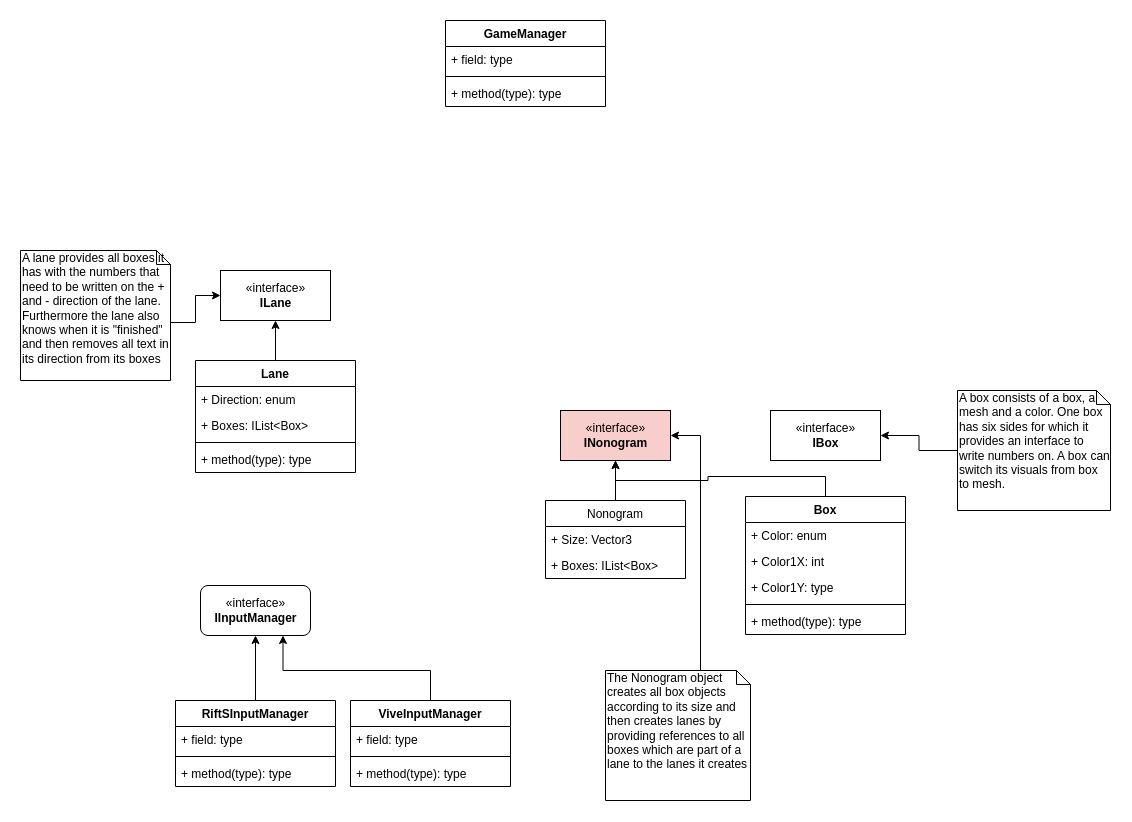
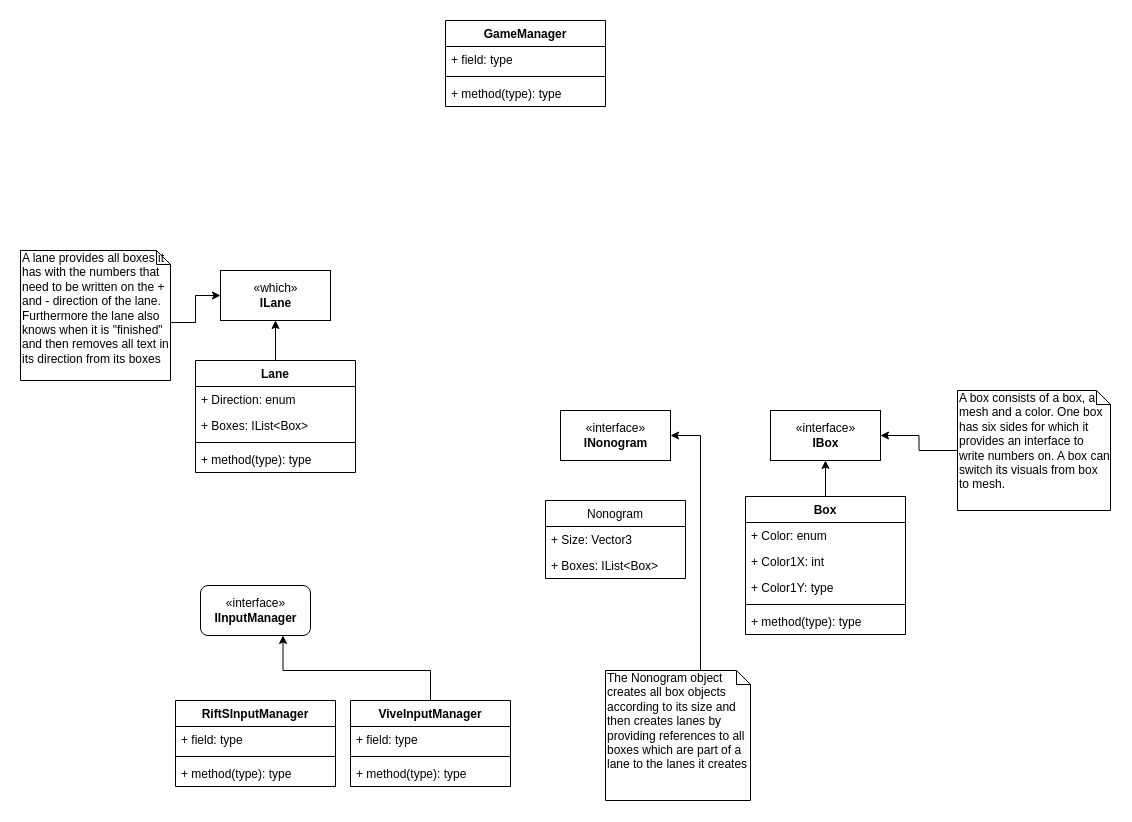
  <mxCell id="0" />
  <mxCell id="1" parent="0" />
  <mxCell id="2" value="«interface»&lt;br&gt;&lt;b&gt;IInputManager&lt;/b&gt;" style="html=1;rounded=1;" vertex="1" parent="1"><mxGeometry x="200" y="585" width="110" height="50" as="geometry" /></mxCell>
- <mxCell id="3" style="edgeStyle=orthogonalEdgeStyle;rounded=0;orthogonalLoop=1;jettySize=auto;html=1;entryX=0.5;entryY=1;entryDx=0;entryDy=0;" edge="1" parent="1" source="4" target="2"><mxGeometry relative="1" as="geometry" /></mxCell>
  <mxCell id="4" value="RiftSInputManager" style="swimlane;fontStyle=1;align=center;verticalAlign=top;childLayout=stackLayout;horizontal=1;startSize=26;horizontalStack=0;resizeParent=1;resizeParentMax=0;resizeLast=0;collapsible=1;marginBottom=0;" vertex="1" parent="1"><mxGeometry x="175" y="700" width="160" height="86" as="geometry" /></mxCell>
  <mxCell id="5" value="+ field: type" style="text;strokeColor=none;fillColor=none;align=left;verticalAlign=top;spacingLeft=4;spacingRight=4;overflow=hidden;rotatable=0;points=[[0,0.5],[1,0.5]];portConstraint=eastwest;" vertex="1" parent="4"><mxGeometry y="26" width="160" height="26" as="geometry" /></mxCell>
  <mxCell id="6" value="" style="line;strokeWidth=1;fillColor=none;align=left;verticalAlign=middle;spacingTop=-1;spacingLeft=3;spacingRight=3;rotatable=0;labelPosition=right;points=[];portConstraint=eastwest;" vertex="1" parent="4"><mxGeometry y="52" width="160" height="8" as="geometry" /></mxCell>
  <mxCell id="7" value="+ method(type): type" style="text;strokeColor=none;fillColor=none;align=left;verticalAlign=top;spacingLeft=4;spacingRight=4;overflow=hidden;rotatable=0;points=[[0,0.5],[1,0.5]];portConstraint=eastwest;" vertex="1" parent="4"><mxGeometry y="60" width="160" height="26" as="geometry" /></mxCell>
  <mxCell id="8" style="edgeStyle=orthogonalEdgeStyle;rounded=0;orthogonalLoop=1;jettySize=auto;html=1;entryX=0.75;entryY=1;entryDx=0;entryDy=0;" edge="1" parent="1" source="9" target="2"><mxGeometry relative="1" as="geometry"><Array as="points"><mxPoint x="430" y="670" /><mxPoint x="283" y="670" /></Array></mxGeometry></mxCell>
  <mxCell id="9" value="ViveInputManager" style="swimlane;fontStyle=1;align=center;verticalAlign=top;childLayout=stackLayout;horizontal=1;startSize=26;horizontalStack=0;resizeParent=1;resizeParentMax=0;resizeLast=0;collapsible=1;marginBottom=0;" vertex="1" parent="1"><mxGeometry x="350" y="700" width="160" height="86" as="geometry" /></mxCell>
  <mxCell id="10" value="+ field: type" style="text;strokeColor=none;fillColor=none;align=left;verticalAlign=top;spacingLeft=4;spacingRight=4;overflow=hidden;rotatable=0;points=[[0,0.5],[1,0.5]];portConstraint=eastwest;" vertex="1" parent="9"><mxGeometry y="26" width="160" height="26" as="geometry" /></mxCell>
  <mxCell id="11" value="" style="line;strokeWidth=1;fillColor=none;align=left;verticalAlign=middle;spacingTop=-1;spacingLeft=3;spacingRight=3;rotatable=0;labelPosition=right;points=[];portConstraint=eastwest;" vertex="1" parent="9"><mxGeometry y="52" width="160" height="8" as="geometry" /></mxCell>
  <mxCell id="12" value="+ method(type): type" style="text;strokeColor=none;fillColor=none;align=left;verticalAlign=top;spacingLeft=4;spacingRight=4;overflow=hidden;rotatable=0;points=[[0,0.5],[1,0.5]];portConstraint=eastwest;" vertex="1" parent="9"><mxGeometry y="60" width="160" height="26" as="geometry" /></mxCell>
  <mxCell id="13" value="GameManager" style="swimlane;fontStyle=1;align=center;verticalAlign=top;childLayout=stackLayout;horizontal=1;startSize=26;horizontalStack=0;resizeParent=1;resizeParentMax=0;resizeLast=0;collapsible=1;marginBottom=0;" vertex="1" parent="1"><mxGeometry x="445" y="20" width="160" height="86" as="geometry" /></mxCell>
  <mxCell id="14" value="+ field: type" style="text;strokeColor=none;fillColor=none;align=left;verticalAlign=top;spacingLeft=4;spacingRight=4;overflow=hidden;rotatable=0;points=[[0,0.5],[1,0.5]];portConstraint=eastwest;" vertex="1" parent="13"><mxGeometry y="26" width="160" height="26" as="geometry" /></mxCell>
  <mxCell id="15" value="" style="line;strokeWidth=1;fillColor=none;align=left;verticalAlign=middle;spacingTop=-1;spacingLeft=3;spacingRight=3;rotatable=0;labelPosition=right;points=[];portConstraint=eastwest;" vertex="1" parent="13"><mxGeometry y="52" width="160" height="8" as="geometry" /></mxCell>
  <mxCell id="16" value="+ method(type): type" style="text;strokeColor=none;fillColor=none;align=left;verticalAlign=top;spacingLeft=4;spacingRight=4;overflow=hidden;rotatable=0;points=[[0,0.5],[1,0.5]];portConstraint=eastwest;" vertex="1" parent="13"><mxGeometry y="60" width="160" height="26" as="geometry" /></mxCell>
- <mxCell id="17" value="«interface»&lt;br&gt;&lt;b&gt;INonogram&lt;/b&gt;" style="html=1;fillColor=#f8cecc;" vertex="1" parent="1"><mxGeometry x="560" y="410" width="110" height="50" as="geometry" /></mxCell>
- <mxCell id="18" style="edgeStyle=orthogonalEdgeStyle;rounded=0;orthogonalLoop=1;jettySize=auto;html=1;exitX=0.5;exitY=0;exitDx=0;exitDy=0;entryX=0.5;entryY=1;entryDx=0;entryDy=0;" edge="1" parent="1" source="19" target="17"><mxGeometry relative="1" as="geometry" /></mxCell>
+ <mxCell id="17" value="«interface»&lt;br&gt;&lt;b&gt;INonogram&lt;/b&gt;" style="html=1;" vertex="1" parent="1"><mxGeometry x="560" y="410" width="110" height="50" as="geometry" /></mxCell>
  <mxCell id="19" value="Nonogram" style="swimlane;fontStyle=0;childLayout=stackLayout;horizontal=1;startSize=26;fillColor=none;horizontalStack=0;resizeParent=1;resizeParentMax=0;resizeLast=0;collapsible=1;marginBottom=0;" vertex="1" parent="1"><mxGeometry x="545" y="500" width="140" height="78" as="geometry" /></mxCell>
  <mxCell id="20" value="+ Size: Vector3" style="text;strokeColor=none;fillColor=none;align=left;verticalAlign=top;spacingLeft=4;spacingRight=4;overflow=hidden;rotatable=0;points=[[0,0.5],[1,0.5]];portConstraint=eastwest;" vertex="1" parent="19"><mxGeometry y="26" width="140" height="26" as="geometry" /></mxCell>
  <mxCell id="21" value="+ Boxes: IList&lt;Box&gt;" style="text;strokeColor=none;fillColor=none;align=left;verticalAlign=top;spacingLeft=4;spacingRight=4;overflow=hidden;rotatable=0;points=[[0,0.5],[1,0.5]];portConstraint=eastwest;" vertex="1" parent="19"><mxGeometry y="52" width="140" height="26" as="geometry" /></mxCell>
  <mxCell id="22" value="«interface»&lt;br&gt;&lt;b&gt;IBox&lt;/b&gt;" style="html=1;" vertex="1" parent="1"><mxGeometry x="770" y="410" width="110" height="50" as="geometry" /></mxCell>
- <mxCell id="23" style="edgeStyle=orthogonalEdgeStyle;rounded=0;orthogonalLoop=1;jettySize=auto;html=1;exitX=0.5;exitY=0;exitDx=0;exitDy=0;" edge="1" parent="1" source="24" target="17"><mxGeometry relative="1" as="geometry" /></mxCell>
+ <mxCell id="23" style="edgeStyle=orthogonalEdgeStyle;rounded=0;orthogonalLoop=1;jettySize=auto;html=1;exitX=0.5;exitY=0;exitDx=0;exitDy=0;entryX=0.5;entryY=1;entryDx=0;entryDy=0;" edge="1" parent="1" source="24" target="22"><mxGeometry relative="1" as="geometry" /></mxCell>
  <mxCell id="24" value="Box" style="swimlane;fontStyle=1;align=center;verticalAlign=top;childLayout=stackLayout;horizontal=1;startSize=26;horizontalStack=0;resizeParent=1;resizeParentMax=0;resizeLast=0;collapsible=1;marginBottom=0;" vertex="1" parent="1"><mxGeometry x="745" y="496" width="160" height="138" as="geometry" /></mxCell>
  <mxCell id="25" value="+ Color: enum" style="text;strokeColor=none;fillColor=none;align=left;verticalAlign=top;spacingLeft=4;spacingRight=4;overflow=hidden;rotatable=0;points=[[0,0.5],[1,0.5]];portConstraint=eastwest;" vertex="1" parent="24"><mxGeometry y="26" width="160" height="26" as="geometry" /></mxCell>
  <mxCell id="26" value="+ Color1X: int" style="text;strokeColor=none;fillColor=none;align=left;verticalAlign=top;spacingLeft=4;spacingRight=4;overflow=hidden;rotatable=0;points=[[0,0.5],[1,0.5]];portConstraint=eastwest;" vertex="1" parent="24"><mxGeometry y="52" width="160" height="26" as="geometry" /></mxCell>
  <mxCell id="27" value="+ Color1Y: type" style="text;strokeColor=none;fillColor=none;align=left;verticalAlign=top;spacingLeft=4;spacingRight=4;overflow=hidden;rotatable=0;points=[[0,0.5],[1,0.5]];portConstraint=eastwest;" vertex="1" parent="24"><mxGeometry y="78" width="160" height="26" as="geometry" /></mxCell>
  <mxCell id="28" value="" style="line;strokeWidth=1;fillColor=none;align=left;verticalAlign=middle;spacingTop=-1;spacingLeft=3;spacingRight=3;rotatable=0;labelPosition=right;points=[];portConstraint=eastwest;" vertex="1" parent="24"><mxGeometry y="104" width="160" height="8" as="geometry" /></mxCell>
  <mxCell id="29" value="+ method(type): type" style="text;strokeColor=none;fillColor=none;align=left;verticalAlign=top;spacingLeft=4;spacingRight=4;overflow=hidden;rotatable=0;points=[[0,0.5],[1,0.5]];portConstraint=eastwest;" vertex="1" parent="24"><mxGeometry y="112" width="160" height="26" as="geometry" /></mxCell>
- <mxCell id="30" value="«interface»&lt;br&gt;&lt;b&gt;ILane&lt;/b&gt;" style="html=1;" vertex="1" parent="1"><mxGeometry x="220" y="270" width="110" height="50" as="geometry" /></mxCell>
+ <mxCell id="30" value="«which»&lt;br&gt;&lt;b&gt;ILane&lt;/b&gt;" style="html=1;" vertex="1" parent="1"><mxGeometry x="220" y="270" width="110" height="50" as="geometry" /></mxCell>
  <mxCell id="31" style="edgeStyle=orthogonalEdgeStyle;rounded=0;orthogonalLoop=1;jettySize=auto;html=1;exitX=0.5;exitY=0;exitDx=0;exitDy=0;entryX=0.5;entryY=1;entryDx=0;entryDy=0;" edge="1" parent="1" source="32" target="30"><mxGeometry relative="1" as="geometry" /></mxCell>
  <mxCell id="32" value="Lane" style="swimlane;fontStyle=1;align=center;verticalAlign=top;childLayout=stackLayout;horizontal=1;startSize=26;horizontalStack=0;resizeParent=1;resizeParentMax=0;resizeLast=0;collapsible=1;marginBottom=0;" vertex="1" parent="1"><mxGeometry x="195" y="360" width="160" height="112" as="geometry" /></mxCell>
  <mxCell id="33" value="+ Direction: enum" style="text;strokeColor=none;fillColor=none;align=left;verticalAlign=top;spacingLeft=4;spacingRight=4;overflow=hidden;rotatable=0;points=[[0,0.5],[1,0.5]];portConstraint=eastwest;" vertex="1" parent="32"><mxGeometry y="26" width="160" height="26" as="geometry" /></mxCell>
  <mxCell id="34" value="+ Boxes: IList&lt;Box&gt;" style="text;strokeColor=none;fillColor=none;align=left;verticalAlign=top;spacingLeft=4;spacingRight=4;overflow=hidden;rotatable=0;points=[[0,0.5],[1,0.5]];portConstraint=eastwest;" vertex="1" parent="32"><mxGeometry y="52" width="160" height="26" as="geometry" /></mxCell>
  <mxCell id="35" value="" style="line;strokeWidth=1;fillColor=none;align=left;verticalAlign=middle;spacingTop=-1;spacingLeft=3;spacingRight=3;rotatable=0;labelPosition=right;points=[];portConstraint=eastwest;" vertex="1" parent="32"><mxGeometry y="78" width="160" height="8" as="geometry" /></mxCell>
  <mxCell id="36" value="+ method(type): type" style="text;strokeColor=none;fillColor=none;align=left;verticalAlign=top;spacingLeft=4;spacingRight=4;overflow=hidden;rotatable=0;points=[[0,0.5],[1,0.5]];portConstraint=eastwest;" vertex="1" parent="32"><mxGeometry y="86" width="160" height="26" as="geometry" /></mxCell>
  <mxCell id="37" style="edgeStyle=orthogonalEdgeStyle;rounded=0;orthogonalLoop=1;jettySize=auto;html=1;exitX=0.5;exitY=0;exitDx=0;exitDy=0;exitPerimeter=0;entryX=1;entryY=0.5;entryDx=0;entryDy=0;" edge="1" parent="1" source="38" target="17"><mxGeometry relative="1" as="geometry"><Array as="points"><mxPoint x="700" y="670" /><mxPoint x="700" y="435" /></Array></mxGeometry></mxCell>
  <mxCell id="38" value="The Nonogram object creates all box objects according to its size and then creates lanes by providing references to all boxes which are part of a lane to the lanes it creates" style="shape=note;whiteSpace=wrap;html=1;size=14;verticalAlign=top;align=left;spacingTop=-6;" vertex="1" parent="1"><mxGeometry x="605" y="670" width="145" height="130" as="geometry" /></mxCell>
  <mxCell id="39" style="edgeStyle=orthogonalEdgeStyle;rounded=0;orthogonalLoop=1;jettySize=auto;html=1;exitX=0;exitY=0;exitDx=150;exitDy=72;exitPerimeter=0;entryX=0;entryY=0.5;entryDx=0;entryDy=0;" edge="1" parent="1" source="40" target="30"><mxGeometry relative="1" as="geometry" /></mxCell>
  <mxCell id="40" value="A lane provides all boxes it has with the numbers that need to be written on the + and - direction of the lane. Furthermore the lane also knows when it is &quot;finished&quot; and then removes all text in its direction from its boxes" style="shape=note;whiteSpace=wrap;html=1;size=14;verticalAlign=top;align=left;spacingTop=-6;" vertex="1" parent="1"><mxGeometry x="20" y="250" width="150" height="130" as="geometry" /></mxCell>
  <mxCell id="41" style="edgeStyle=orthogonalEdgeStyle;rounded=0;orthogonalLoop=1;jettySize=auto;html=1;exitX=0;exitY=0.5;exitDx=0;exitDy=0;exitPerimeter=0;entryX=1;entryY=0.5;entryDx=0;entryDy=0;" edge="1" parent="1" source="42" target="22"><mxGeometry relative="1" as="geometry" /></mxCell>
  <mxCell id="42" value="A box consists of a box, a mesh and a color. One box has six sides for which it provides an interface to write numbers on. A box can switch its visuals from box to mesh." style="shape=note;whiteSpace=wrap;html=1;size=14;verticalAlign=top;align=left;spacingTop=-6;" vertex="1" parent="1"><mxGeometry x="957" y="390" width="153" height="120" as="geometry" /></mxCell>
